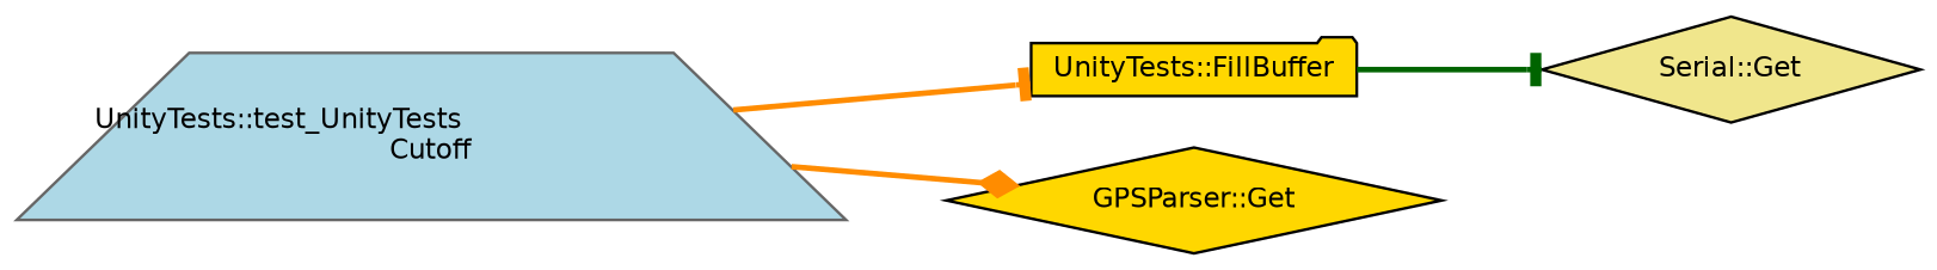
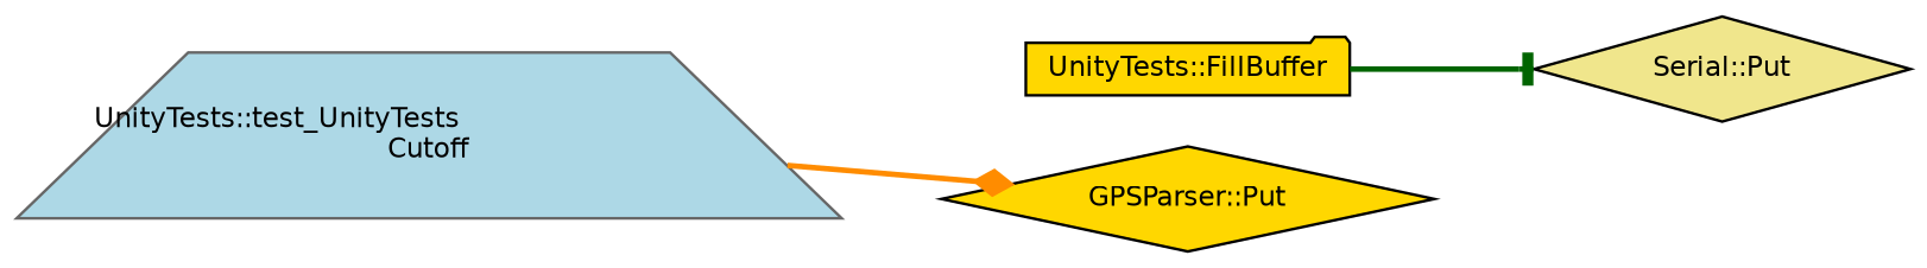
  digraph {
    rankdir=LR
    node [color=black fillcolor=gold fontname=Helvetica fontsize=10 shape=diamond style=filled]
    edge [arrowhead=tee color=darkorange fontname=Helvetica fontsize=10 labelfontname=Helvetica labelfontsize=10 style=bold]
    n1 [color=gray40 fillcolor=lightblue fontcolor=black height=0.2 label="UnityTests::test_UnityTests\lCutoff" shape=trapezium width=0.4]
    n2 [height=0.2 label="UnityTests::FillBuffer" shape=folder width=0.4]
-   n3 [height=0.2 label="GPSParser::Get" width=0.4]
-   n4 [fillcolor=khaki height=0.2 label="Serial::Get" width=0.4]
-   n1 -> n2
+   n3 [height=0.2 label="GPSParser::Put" width=0.4]
+   n4 [fillcolor=khaki height=0.2 label="Serial::Put" width=0.4]
    n1 -> n3 [arrowhead=diamond]
    n2 -> n4 [color=darkgreen]
  }
